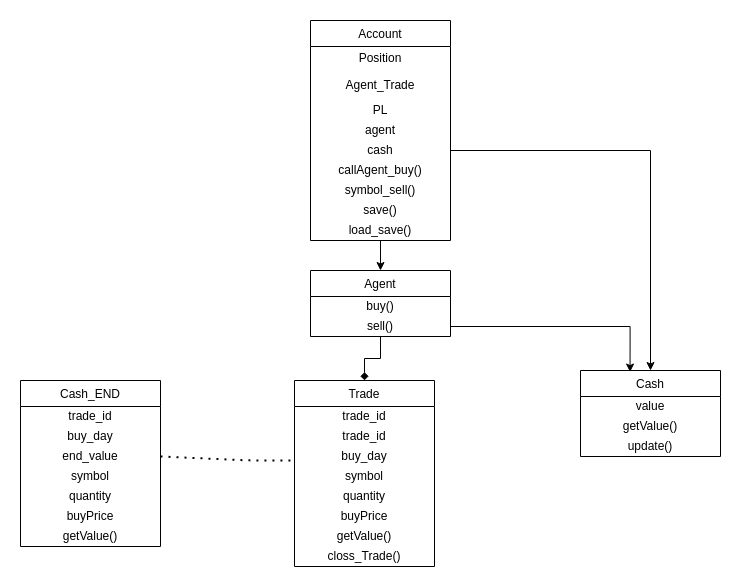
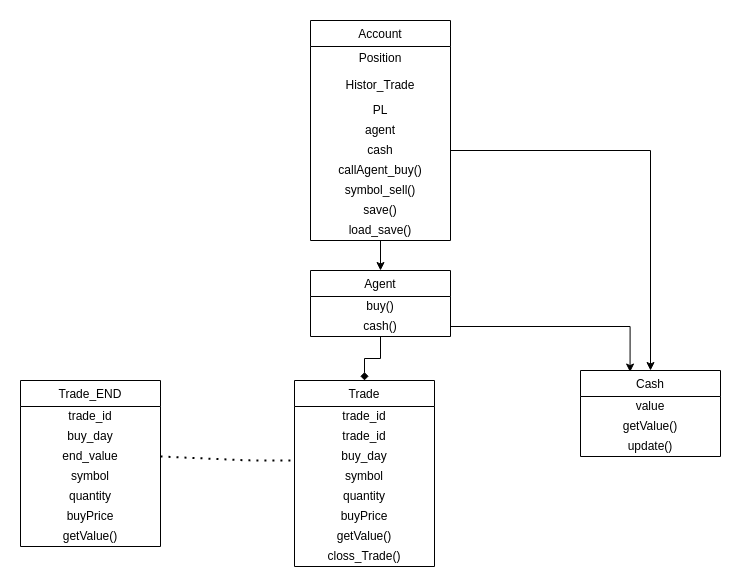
  <mxCell id="0" />
  <mxCell id="1" parent="0" />
  <mxCell id="2" value="Account" style="swimlane;fontStyle=0;childLayout=stackLayout;horizontal=1;startSize=26;horizontalStack=0;resizeParent=1;resizeParentMax=0;resizeLast=0;collapsible=1;marginBottom=0;" parent="1" vertex="1"><mxGeometry x="310" y="20" width="140" height="220" as="geometry" /></mxCell>
  <mxCell id="3" value="Position" style="text;html=1;strokeColor=none;fillColor=none;align=center;verticalAlign=middle;whiteSpace=wrap;rounded=0;" parent="2" vertex="1"><mxGeometry y="26" width="140" height="24" as="geometry" /></mxCell>
- <mxCell id="4" value="Agent_Trade" style="text;html=1;strokeColor=none;fillColor=none;align=center;verticalAlign=middle;whiteSpace=wrap;rounded=0;" parent="2" vertex="1"><mxGeometry y="50" width="140" height="30" as="geometry" /></mxCell>
+ <mxCell id="4" value="Histor_Trade" style="text;html=1;strokeColor=none;fillColor=none;align=center;verticalAlign=middle;whiteSpace=wrap;rounded=0;" parent="2" vertex="1"><mxGeometry y="50" width="140" height="30" as="geometry" /></mxCell>
  <mxCell id="5" value="PL" style="text;html=1;strokeColor=none;fillColor=none;align=center;verticalAlign=middle;whiteSpace=wrap;rounded=0;" parent="2" vertex="1"><mxGeometry y="80" width="140" height="20" as="geometry" /></mxCell>
  <mxCell id="6" value="agent" style="text;html=1;strokeColor=none;fillColor=none;align=center;verticalAlign=middle;whiteSpace=wrap;rounded=0;" parent="2" vertex="1"><mxGeometry y="100" width="140" height="20" as="geometry" /></mxCell>
  <mxCell id="7" value="cash" style="text;html=1;strokeColor=none;fillColor=none;align=center;verticalAlign=middle;whiteSpace=wrap;rounded=0;" parent="2" vertex="1"><mxGeometry y="120" width="140" height="20" as="geometry" /></mxCell>
  <mxCell id="8" value="callAgent_buy()" style="text;html=1;strokeColor=none;fillColor=none;align=center;verticalAlign=middle;whiteSpace=wrap;rounded=0;" parent="2" vertex="1"><mxGeometry y="140" width="140" height="20" as="geometry" /></mxCell>
  <mxCell id="9" value="symbol_sell()" style="text;html=1;strokeColor=none;fillColor=none;align=center;verticalAlign=middle;whiteSpace=wrap;rounded=0;" parent="2" vertex="1"><mxGeometry y="160" width="140" height="20" as="geometry" /></mxCell>
  <mxCell id="10" value="save()" style="text;html=1;strokeColor=none;fillColor=none;align=center;verticalAlign=middle;whiteSpace=wrap;rounded=0;" parent="2" vertex="1"><mxGeometry y="180" width="140" height="20" as="geometry" /></mxCell>
  <mxCell id="11" value="load_save()" style="text;html=1;strokeColor=none;fillColor=none;align=center;verticalAlign=middle;whiteSpace=wrap;rounded=0;" parent="2" vertex="1"><mxGeometry y="200" width="140" height="20" as="geometry" /></mxCell>
  <mxCell id="12" value="Trade" style="swimlane;fontStyle=0;childLayout=stackLayout;horizontal=1;startSize=26;horizontalStack=0;resizeParent=1;resizeParentMax=0;resizeLast=0;collapsible=1;marginBottom=0;" parent="1" vertex="1"><mxGeometry x="294" y="380" width="140" height="186" as="geometry" /></mxCell>
  <mxCell id="13" value="trade_id" style="text;html=1;strokeColor=none;fillColor=none;align=center;verticalAlign=middle;whiteSpace=wrap;rounded=0;" parent="12" vertex="1"><mxGeometry y="26" width="140" height="20" as="geometry" /></mxCell>
  <mxCell id="14" value="trade_id" style="text;html=1;strokeColor=none;fillColor=none;align=center;verticalAlign=middle;whiteSpace=wrap;rounded=0;" vertex="1" parent="12"><mxGeometry y="46" width="140" height="20" as="geometry" /></mxCell>
  <mxCell id="15" value="&lt;span style=&quot;text-align: left&quot;&gt;buy_day&lt;/span&gt;" style="text;html=1;strokeColor=none;fillColor=none;align=center;verticalAlign=middle;whiteSpace=wrap;rounded=0;" parent="12" vertex="1"><mxGeometry y="66" width="140" height="20" as="geometry" /></mxCell>
  <mxCell id="16" value="symbol" style="text;html=1;strokeColor=none;fillColor=none;align=center;verticalAlign=middle;whiteSpace=wrap;rounded=0;" parent="12" vertex="1"><mxGeometry y="86" width="140" height="20" as="geometry" /></mxCell>
  <mxCell id="17" value="" style="endArrow=none;dashed=1;html=1;dashPattern=1 3;strokeWidth=2;exitX=1;exitY=0.5;exitDx=0;exitDy=0;" edge="1" parent="12" source="36"><mxGeometry width="50" height="50" relative="1" as="geometry"><mxPoint x="-50" y="130" as="sourcePoint" /><mxPoint y="80" as="targetPoint" /><Array as="points"><mxPoint x="-44" y="80" /></Array></mxGeometry></mxCell>
  <mxCell id="18" value="quantity" style="text;html=1;strokeColor=none;fillColor=none;align=center;verticalAlign=middle;whiteSpace=wrap;rounded=0;" parent="12" vertex="1"><mxGeometry y="106" width="140" height="20" as="geometry" /></mxCell>
  <mxCell id="19" value="buyPrice" style="text;html=1;strokeColor=none;fillColor=none;align=center;verticalAlign=middle;whiteSpace=wrap;rounded=0;" parent="12" vertex="1"><mxGeometry y="126" width="140" height="20" as="geometry" /></mxCell>
  <mxCell id="20" value="getValue()" style="text;html=1;strokeColor=none;fillColor=none;align=center;verticalAlign=middle;whiteSpace=wrap;rounded=0;" parent="12" vertex="1"><mxGeometry y="146" width="140" height="20" as="geometry" /></mxCell>
  <mxCell id="21" value="closs_Trade()" style="text;html=1;strokeColor=none;fillColor=none;align=center;verticalAlign=middle;whiteSpace=wrap;rounded=0;" vertex="1" parent="12"><mxGeometry y="166" width="140" height="20" as="geometry" /></mxCell>
  <mxCell id="22" value="Agent" style="swimlane;fontStyle=0;childLayout=stackLayout;horizontal=1;startSize=26;horizontalStack=0;resizeParent=1;resizeParentMax=0;resizeLast=0;collapsible=1;marginBottom=0;" parent="1" vertex="1"><mxGeometry x="310" y="270" width="140" height="66" as="geometry" /></mxCell>
  <mxCell id="23" value="buy()" style="text;html=1;strokeColor=none;fillColor=none;align=center;verticalAlign=middle;whiteSpace=wrap;rounded=0;" parent="22" vertex="1"><mxGeometry y="26" width="140" height="20" as="geometry" /></mxCell>
- <mxCell id="24" value="sell()" style="text;html=1;strokeColor=none;fillColor=none;align=center;verticalAlign=middle;whiteSpace=wrap;rounded=0;" parent="22" vertex="1"><mxGeometry y="46" width="140" height="20" as="geometry" /></mxCell>
+ <mxCell id="24" value="cash()" style="text;html=1;strokeColor=none;fillColor=none;align=center;verticalAlign=middle;whiteSpace=wrap;rounded=0;" parent="22" vertex="1"><mxGeometry y="46" width="140" height="20" as="geometry" /></mxCell>
  <mxCell id="25" style="edgeStyle=orthogonalEdgeStyle;rounded=0;orthogonalLoop=1;jettySize=auto;html=1;exitX=0.5;exitY=1;exitDx=0;exitDy=0;" parent="1" source="11" target="22" edge="1"><mxGeometry relative="1" as="geometry" /></mxCell>
  <mxCell id="26" style="edgeStyle=orthogonalEdgeStyle;rounded=0;orthogonalLoop=1;jettySize=auto;html=1;exitX=0.5;exitY=1;exitDx=0;exitDy=0;entryX=0.5;entryY=0;entryDx=0;entryDy=0;endArrow=diamond;" parent="1" source="24" target="12" edge="1"><mxGeometry relative="1" as="geometry" /></mxCell>
  <mxCell id="27" value="Cash" style="swimlane;fontStyle=0;childLayout=stackLayout;horizontal=1;startSize=26;horizontalStack=0;resizeParent=1;resizeParentMax=0;resizeLast=0;collapsible=1;marginBottom=0;" parent="1" vertex="1"><mxGeometry x="580" y="370" width="140" height="86" as="geometry" /></mxCell>
  <mxCell id="28" value="value" style="text;html=1;strokeColor=none;fillColor=none;align=center;verticalAlign=middle;whiteSpace=wrap;rounded=0;" parent="27" vertex="1"><mxGeometry y="26" width="140" height="20" as="geometry" /></mxCell>
  <mxCell id="29" value="getValue()" style="text;html=1;strokeColor=none;fillColor=none;align=center;verticalAlign=middle;whiteSpace=wrap;rounded=0;" parent="27" vertex="1"><mxGeometry y="46" width="140" height="20" as="geometry" /></mxCell>
  <mxCell id="30" value="update()" style="text;html=1;strokeColor=none;fillColor=none;align=center;verticalAlign=middle;whiteSpace=wrap;rounded=0;" parent="27" vertex="1"><mxGeometry y="66" width="140" height="20" as="geometry" /></mxCell>
  <mxCell id="31" style="edgeStyle=orthogonalEdgeStyle;rounded=0;orthogonalLoop=1;jettySize=auto;html=1;exitX=1;exitY=0.5;exitDx=0;exitDy=0;entryX=0.5;entryY=0;entryDx=0;entryDy=0;" parent="1" source="7" target="27" edge="1"><mxGeometry relative="1" as="geometry" /></mxCell>
  <mxCell id="32" style="edgeStyle=orthogonalEdgeStyle;rounded=0;orthogonalLoop=1;jettySize=auto;html=1;exitX=1;exitY=0.5;exitDx=0;exitDy=0;entryX=0.354;entryY=0.018;entryDx=0;entryDy=0;entryPerimeter=0;" parent="1" source="24" target="27" edge="1"><mxGeometry relative="1" as="geometry" /></mxCell>
- <mxCell id="33" value="Cash_END" style="swimlane;fontStyle=0;childLayout=stackLayout;horizontal=1;startSize=26;horizontalStack=0;resizeParent=1;resizeParentMax=0;resizeLast=0;collapsible=1;marginBottom=0;" vertex="1" parent="1"><mxGeometry x="20" y="380" width="140" height="166" as="geometry" /></mxCell>
+ <mxCell id="33" value="Trade_END" style="swimlane;fontStyle=0;childLayout=stackLayout;horizontal=1;startSize=26;horizontalStack=0;resizeParent=1;resizeParentMax=0;resizeLast=0;collapsible=1;marginBottom=0;" vertex="1" parent="1"><mxGeometry x="20" y="380" width="140" height="166" as="geometry" /></mxCell>
  <mxCell id="34" value="trade_id" style="text;html=1;strokeColor=none;fillColor=none;align=center;verticalAlign=middle;whiteSpace=wrap;rounded=0;" vertex="1" parent="33"><mxGeometry y="26" width="140" height="20" as="geometry" /></mxCell>
  <mxCell id="35" value="&lt;span style=&quot;text-align: left&quot;&gt;buy_day&lt;/span&gt;" style="text;html=1;strokeColor=none;fillColor=none;align=center;verticalAlign=middle;whiteSpace=wrap;rounded=0;" vertex="1" parent="33"><mxGeometry y="46" width="140" height="20" as="geometry" /></mxCell>
  <mxCell id="36" value="end_value" style="text;html=1;strokeColor=none;fillColor=none;align=center;verticalAlign=middle;whiteSpace=wrap;rounded=0;" vertex="1" parent="33"><mxGeometry y="66" width="140" height="20" as="geometry" /></mxCell>
  <mxCell id="37" value="symbol" style="text;html=1;strokeColor=none;fillColor=none;align=center;verticalAlign=middle;whiteSpace=wrap;rounded=0;" vertex="1" parent="33"><mxGeometry y="86" width="140" height="20" as="geometry" /></mxCell>
  <mxCell id="38" value="quantity" style="text;html=1;strokeColor=none;fillColor=none;align=center;verticalAlign=middle;whiteSpace=wrap;rounded=0;" vertex="1" parent="33"><mxGeometry y="106" width="140" height="20" as="geometry" /></mxCell>
  <mxCell id="39" value="buyPrice" style="text;html=1;strokeColor=none;fillColor=none;align=center;verticalAlign=middle;whiteSpace=wrap;rounded=0;" vertex="1" parent="33"><mxGeometry y="126" width="140" height="20" as="geometry" /></mxCell>
  <mxCell id="40" value="getValue()" style="text;html=1;strokeColor=none;fillColor=none;align=center;verticalAlign=middle;whiteSpace=wrap;rounded=0;" vertex="1" parent="33"><mxGeometry y="146" width="140" height="20" as="geometry" /></mxCell>
